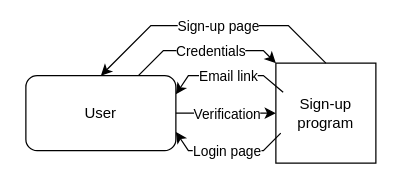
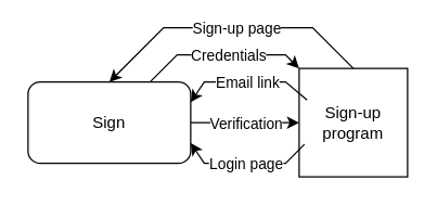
  <mxCell id="0" />
  <mxCell id="1" parent="0" />
- <mxCell id="2" value="User" style="rounded=1;whiteSpace=wrap;html=1;" vertex="1" parent="1"><mxGeometry x="20" y="60" width="120" height="60" as="geometry" /></mxCell>
+ <mxCell id="2" value="Sign" style="rounded=1;whiteSpace=wrap;html=1;" vertex="1" parent="1"><mxGeometry x="20" y="60" width="120" height="60" as="geometry" /></mxCell>
  <mxCell id="3" value="" style="endArrow=classic;html=1;rounded=0;exitX=0.75;exitY=0;exitDx=0;exitDy=0;entryX=0;entryY=0;entryDx=0;entryDy=0;" edge="1" parent="1" source="2" target="5"><mxGeometry relative="1" as="geometry"><mxPoint x="80" y="40" as="sourcePoint" /><mxPoint x="270" y="-10" as="targetPoint" /><Array as="points"><mxPoint x="130" y="40" /><mxPoint x="210" y="40" /></Array></mxGeometry></mxCell>
  <mxCell id="4" value="Credentials" style="edgeLabel;resizable=0;html=1;align=center;verticalAlign=middle;" connectable="0" vertex="1" parent="3"><mxGeometry relative="1" as="geometry"><mxPoint x="5" as="offset" /></mxGeometry></mxCell>
  <mxCell id="5" value="Sign-up program" style="whiteSpace=wrap;html=1;aspect=fixed;rounded=0;" vertex="1" parent="1"><mxGeometry x="220" y="50" width="80" height="80" as="geometry" /></mxCell>
  <mxCell id="6" value="" style="endArrow=classic;html=1;rounded=0;exitX=0.5;exitY=0;exitDx=0;exitDy=0;entryX=0.5;entryY=0;entryDx=0;entryDy=0;" edge="1" parent="1" source="5" target="2"><mxGeometry relative="1" as="geometry"><mxPoint x="70" y="10" as="sourcePoint" /><mxPoint x="170" y="10" as="targetPoint" /><Array as="points"><mxPoint x="230" y="20" /><mxPoint x="120" y="20" /></Array></mxGeometry></mxCell>
  <mxCell id="7" value="Sign-up page" style="edgeLabel;resizable=0;html=1;align=center;verticalAlign=middle;" connectable="0" vertex="1" parent="6"><mxGeometry relative="1" as="geometry"><mxPoint x="5" as="offset" /></mxGeometry></mxCell>
  <mxCell id="8" value="" style="endArrow=classic;html=1;rounded=0;entryX=1;entryY=0.25;entryDx=0;entryDy=0;exitX=0.073;exitY=0.291;exitDx=0;exitDy=0;exitPerimeter=0;" edge="1" parent="1" source="5" target="2"><mxGeometry relative="1" as="geometry"><mxPoint x="200" y="140" as="sourcePoint" /><mxPoint x="170" y="80" as="targetPoint" /><Array as="points"><mxPoint x="210" y="60" /><mxPoint x="150" y="60" /></Array></mxGeometry></mxCell>
  <mxCell id="9" value="Email link" style="edgeLabel;resizable=0;html=1;align=center;verticalAlign=middle;" connectable="0" vertex="1" parent="8"><mxGeometry relative="1" as="geometry" /></mxCell>
  <mxCell id="10" value="" style="endArrow=classic;html=1;rounded=0;entryX=0;entryY=0.5;entryDx=0;entryDy=0;exitX=1;exitY=0.5;exitDx=0;exitDy=0;" edge="1" parent="1" source="2" target="5"><mxGeometry relative="1" as="geometry"><mxPoint x="130" y="140" as="sourcePoint" /><mxPoint x="230" y="140" as="targetPoint" /></mxGeometry></mxCell>
  <mxCell id="11" value="Verification" style="edgeLabel;resizable=0;html=1;align=center;verticalAlign=middle;" connectable="0" vertex="1" parent="10"><mxGeometry relative="1" as="geometry" /></mxCell>
  <mxCell id="12" value="" style="endArrow=classic;html=1;rounded=0;entryX=1;entryY=0.75;entryDx=0;entryDy=0;exitX=0.049;exitY=0.7;exitDx=0;exitDy=0;exitPerimeter=0;" edge="1" parent="1" source="5" target="2"><mxGeometry relative="1" as="geometry"><mxPoint x="210" y="110" as="sourcePoint" /><mxPoint x="270" y="160" as="targetPoint" /><Array as="points"><mxPoint x="210" y="120" /><mxPoint x="150" y="120" /></Array></mxGeometry></mxCell>
  <mxCell id="13" value="Login page" style="edgeLabel;resizable=0;html=1;align=center;verticalAlign=middle;" connectable="0" vertex="1" parent="12"><mxGeometry relative="1" as="geometry" /></mxCell>
